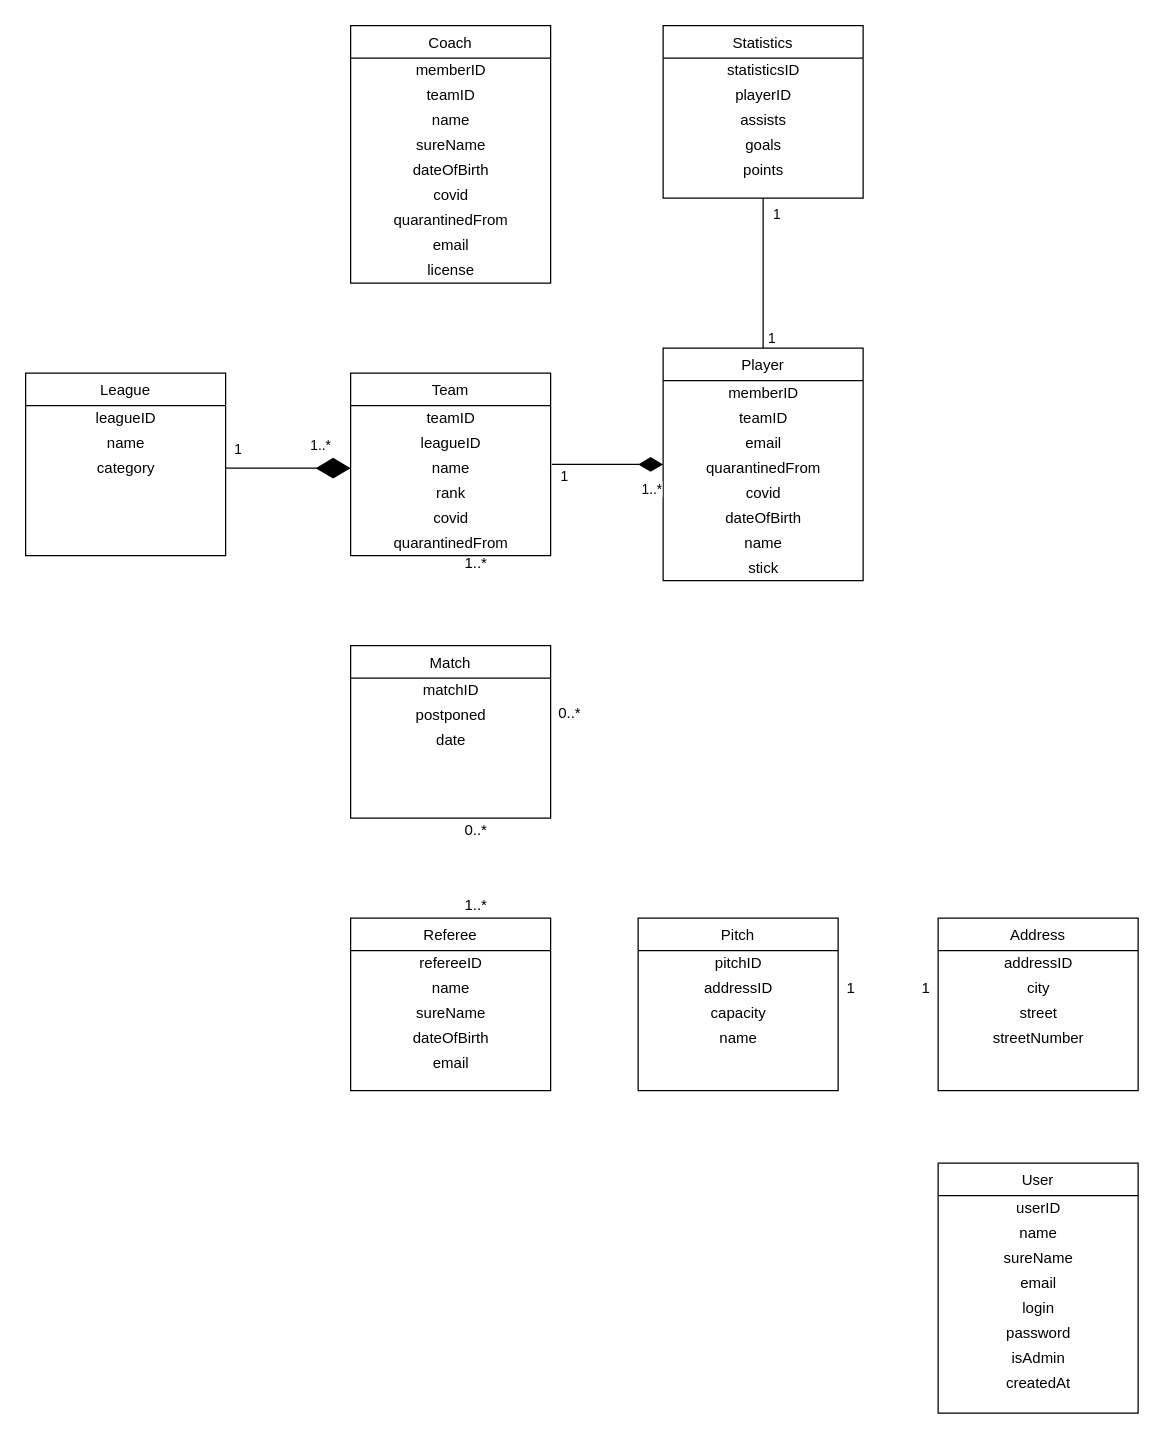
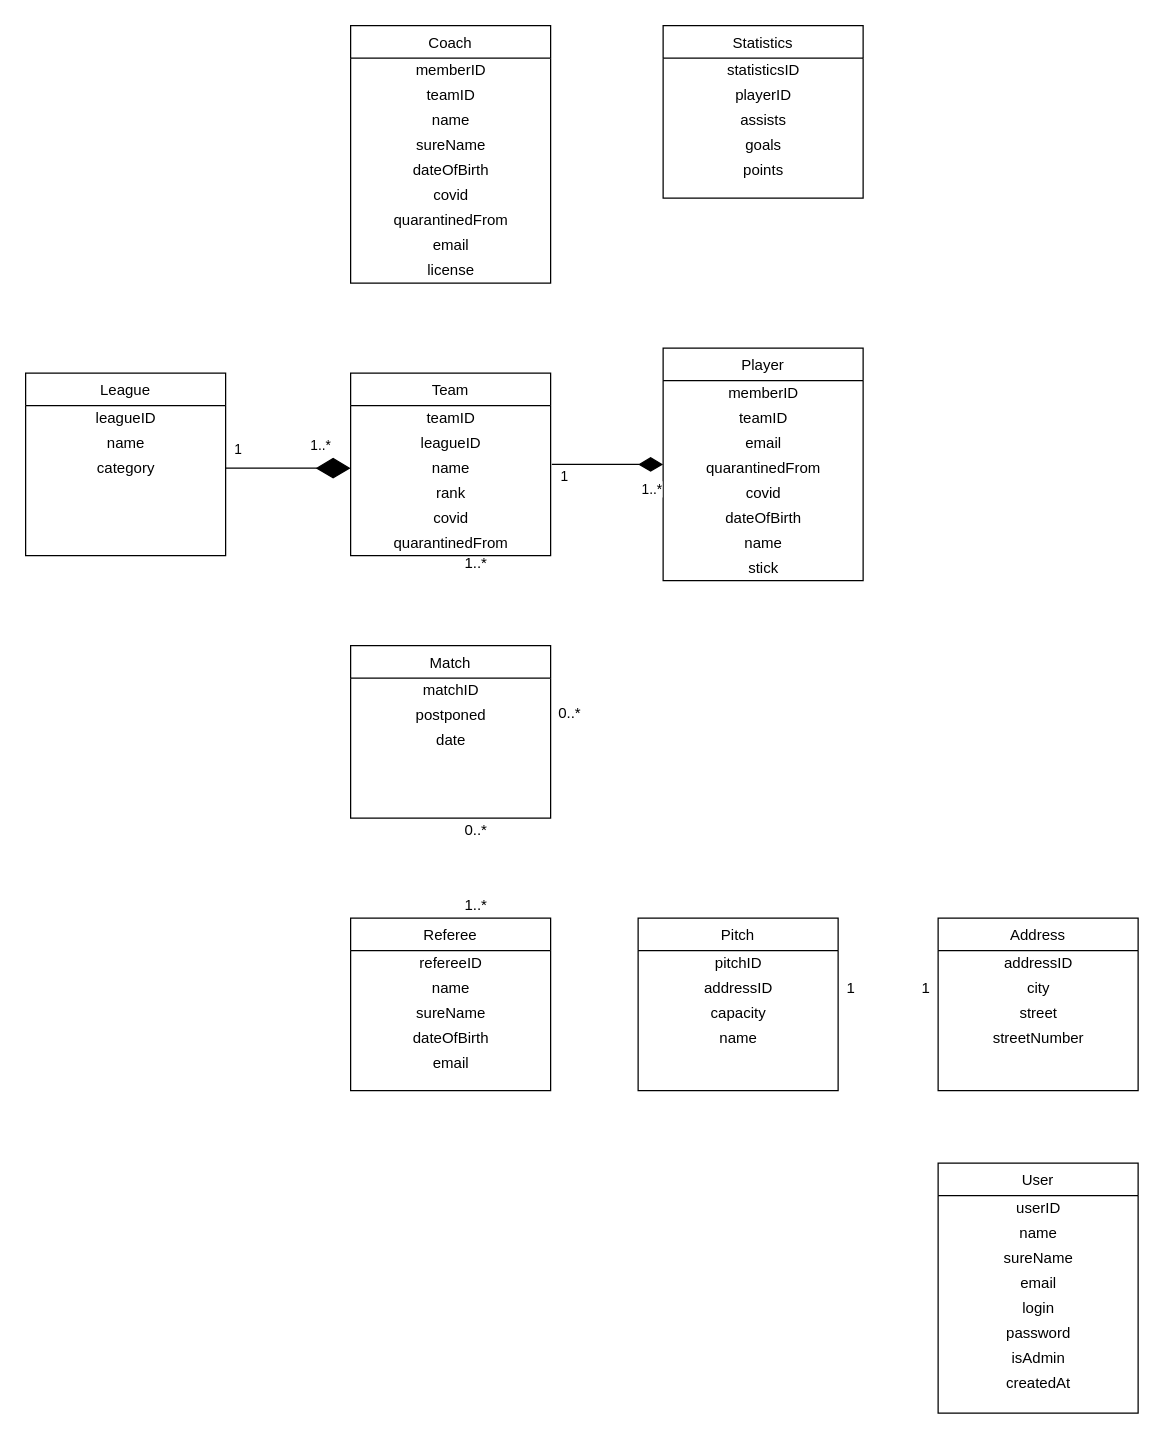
  <mxCell id="0" />
  <mxCell id="1" parent="0" />
  <mxCell id="2" value="Coach" style="swimlane;fontStyle=0;align=center;verticalAlign=top;childLayout=stackLayout;horizontal=1;startSize=26;horizontalStack=0;resizeParent=1;resizeLast=0;collapsible=1;marginBottom=0;rounded=0;shadow=0;strokeWidth=1;" vertex="1" parent="1"><mxGeometry x="280" y="20" width="160" height="206" as="geometry"><mxRectangle x="230" y="140" width="160" height="26" as="alternateBounds" /></mxGeometry></mxCell>
  <mxCell id="3" value="memberID" style="text;html=1;align=center;verticalAlign=middle;resizable=0;points=[];autosize=1;" vertex="1" parent="2"><mxGeometry y="26" width="160" height="20" as="geometry" /></mxCell>
  <mxCell id="4" value="teamID" style="text;html=1;align=center;verticalAlign=middle;resizable=0;points=[];autosize=1;" vertex="1" parent="2"><mxGeometry y="46" width="160" height="20" as="geometry" /></mxCell>
  <mxCell id="5" value="name" style="text;html=1;align=center;verticalAlign=middle;resizable=0;points=[];autosize=1;" vertex="1" parent="2"><mxGeometry y="66" width="160" height="20" as="geometry" /></mxCell>
  <mxCell id="6" value="sureName" style="text;html=1;align=center;verticalAlign=middle;resizable=0;points=[];autosize=1;" vertex="1" parent="2"><mxGeometry y="86" width="160" height="20" as="geometry" /></mxCell>
  <mxCell id="7" value="dateOfBirth" style="text;html=1;align=center;verticalAlign=middle;resizable=0;points=[];autosize=1;" vertex="1" parent="2"><mxGeometry y="106" width="160" height="20" as="geometry" /></mxCell>
  <mxCell id="8" value="covid" style="text;html=1;align=center;verticalAlign=middle;resizable=0;points=[];autosize=1;" vertex="1" parent="2"><mxGeometry y="126" width="160" height="20" as="geometry" /></mxCell>
  <mxCell id="9" value="quarantinedFrom" style="text;html=1;align=center;verticalAlign=middle;resizable=0;points=[];autosize=1;" vertex="1" parent="2"><mxGeometry y="146" width="160" height="20" as="geometry" /></mxCell>
  <mxCell id="10" value="email" style="text;html=1;align=center;verticalAlign=middle;resizable=0;points=[];autosize=1;" vertex="1" parent="2"><mxGeometry y="166" width="160" height="20" as="geometry" /></mxCell>
  <mxCell id="11" value="license" style="text;html=1;align=center;verticalAlign=middle;resizable=0;points=[];autosize=1;" vertex="1" parent="2"><mxGeometry y="186" width="160" height="20" as="geometry" /></mxCell>
- <mxCell id="12" value="" style="edgeStyle=orthogonalEdgeStyle;orthogonalLoop=1;jettySize=auto;html=1;endArrow=none;endFill=0;startArrow=none;startFill=0;rounded=0;" edge="1" parent="1" source="15" target="24"><mxGeometry relative="1" as="geometry" /></mxCell>
- <mxCell id="13" value="1" style="edgeLabel;html=1;align=center;verticalAlign=middle;resizable=0;points=[];" vertex="1" connectable="0" parent="12"><mxGeometry x="-0.85" y="2" relative="1" as="geometry"><mxPoint x="8" as="offset" /></mxGeometry></mxCell>
- <mxCell id="14" value="1" style="edgeLabel;html=1;align=center;verticalAlign=middle;resizable=0;points=[];" vertex="1" connectable="0" parent="12"><mxGeometry x="0.883" relative="1" as="geometry"><mxPoint x="10" y="5" as="offset" /></mxGeometry></mxCell>
  <mxCell id="15" value="Player" style="swimlane;fontStyle=0;align=center;verticalAlign=top;childLayout=stackLayout;horizontal=1;startSize=26;horizontalStack=0;resizeParent=1;resizeLast=0;collapsible=1;marginBottom=0;rounded=0;shadow=0;strokeWidth=1;" vertex="1" parent="1"><mxGeometry x="530" y="278" width="160" height="186" as="geometry"><mxRectangle x="130" y="380" width="160" height="26" as="alternateBounds" /></mxGeometry></mxCell>
  <mxCell id="16" value="memberID" style="text;html=1;align=center;verticalAlign=middle;resizable=0;points=[];autosize=1;" vertex="1" parent="15"><mxGeometry y="26" width="160" height="20" as="geometry" /></mxCell>
  <mxCell id="17" value="teamID" style="text;html=1;align=center;verticalAlign=middle;resizable=0;points=[];autosize=1;" vertex="1" parent="15"><mxGeometry y="46" width="160" height="20" as="geometry" /></mxCell>
  <mxCell id="18" value="email" style="text;html=1;align=center;verticalAlign=middle;resizable=0;points=[];autosize=1;" vertex="1" parent="15"><mxGeometry y="66" width="160" height="20" as="geometry" /></mxCell>
  <mxCell id="19" value="quarantinedFrom" style="text;html=1;align=center;verticalAlign=middle;resizable=0;points=[];autosize=1;" vertex="1" parent="15"><mxGeometry y="86" width="160" height="20" as="geometry" /></mxCell>
  <mxCell id="20" value="covid" style="text;html=1;align=center;verticalAlign=middle;resizable=0;points=[];autosize=1;" vertex="1" parent="15"><mxGeometry y="106" width="160" height="20" as="geometry" /></mxCell>
  <mxCell id="21" value="dateOfBirth" style="text;html=1;align=center;verticalAlign=middle;resizable=0;points=[];autosize=1;" vertex="1" parent="15"><mxGeometry y="126" width="160" height="20" as="geometry" /></mxCell>
  <mxCell id="22" value="name" style="text;html=1;align=center;verticalAlign=middle;resizable=0;points=[];autosize=1;" vertex="1" parent="15"><mxGeometry y="146" width="160" height="20" as="geometry" /></mxCell>
  <mxCell id="23" value="stick" style="text;html=1;align=center;verticalAlign=middle;resizable=0;points=[];autosize=1;" vertex="1" parent="15"><mxGeometry y="166" width="160" height="20" as="geometry" /></mxCell>
  <mxCell id="24" value="Statistics" style="swimlane;fontStyle=0;align=center;verticalAlign=top;childLayout=stackLayout;horizontal=1;startSize=26;horizontalStack=0;resizeParent=1;resizeLast=0;collapsible=1;marginBottom=0;rounded=0;shadow=0;strokeWidth=1;" vertex="1" parent="1"><mxGeometry x="530" y="20" width="160" height="138" as="geometry"><mxRectangle x="130" y="380" width="160" height="26" as="alternateBounds" /></mxGeometry></mxCell>
  <mxCell id="25" value="statisticsID" style="text;html=1;align=center;verticalAlign=middle;resizable=0;points=[];autosize=1;" vertex="1" parent="24"><mxGeometry y="26" width="160" height="20" as="geometry" /></mxCell>
  <mxCell id="26" value="playerID" style="text;html=1;align=center;verticalAlign=middle;resizable=0;points=[];autosize=1;" vertex="1" parent="24"><mxGeometry y="46" width="160" height="20" as="geometry" /></mxCell>
  <mxCell id="27" value="assists" style="text;html=1;align=center;verticalAlign=middle;resizable=0;points=[];autosize=1;" vertex="1" parent="24"><mxGeometry y="66" width="160" height="20" as="geometry" /></mxCell>
  <mxCell id="28" value="goals" style="text;html=1;align=center;verticalAlign=middle;resizable=0;points=[];autosize=1;" vertex="1" parent="24"><mxGeometry y="86" width="160" height="20" as="geometry" /></mxCell>
  <mxCell id="29" value="points" style="text;html=1;align=center;verticalAlign=middle;resizable=0;points=[];autosize=1;" vertex="1" parent="24"><mxGeometry y="106" width="160" height="20" as="geometry" /></mxCell>
  <mxCell id="30" value="Team" style="swimlane;fontStyle=0;align=center;verticalAlign=top;childLayout=stackLayout;horizontal=1;startSize=26;horizontalStack=0;resizeParent=1;resizeLast=0;collapsible=1;marginBottom=0;rounded=0;shadow=0;strokeWidth=1;" vertex="1" parent="1"><mxGeometry x="280" y="298" width="160" height="146" as="geometry"><mxRectangle x="230" y="140" width="160" height="26" as="alternateBounds" /></mxGeometry></mxCell>
  <mxCell id="31" value="teamID" style="text;html=1;align=center;verticalAlign=middle;resizable=0;points=[];autosize=1;" vertex="1" parent="30"><mxGeometry y="26" width="160" height="20" as="geometry" /></mxCell>
  <mxCell id="32" value="leagueID" style="text;html=1;align=center;verticalAlign=middle;resizable=0;points=[];autosize=1;" vertex="1" parent="30"><mxGeometry y="46" width="160" height="20" as="geometry" /></mxCell>
  <mxCell id="33" value="name" style="text;html=1;align=center;verticalAlign=middle;resizable=0;points=[];autosize=1;" vertex="1" parent="30"><mxGeometry y="66" width="160" height="20" as="geometry" /></mxCell>
  <mxCell id="34" value="rank" style="text;html=1;align=center;verticalAlign=middle;resizable=0;points=[];autosize=1;" vertex="1" parent="30"><mxGeometry y="86" width="160" height="20" as="geometry" /></mxCell>
  <mxCell id="35" value="covid" style="text;html=1;align=center;verticalAlign=middle;resizable=0;points=[];autosize=1;" vertex="1" parent="30"><mxGeometry y="106" width="160" height="20" as="geometry" /></mxCell>
  <mxCell id="36" value="quarantinedFrom" style="text;html=1;align=center;verticalAlign=middle;resizable=0;points=[];autosize=1;" vertex="1" parent="30"><mxGeometry y="126" width="160" height="20" as="geometry" /></mxCell>
  <mxCell id="37" value="Match" style="swimlane;fontStyle=0;align=center;verticalAlign=top;childLayout=stackLayout;horizontal=1;startSize=26;horizontalStack=0;resizeParent=1;resizeLast=0;collapsible=1;marginBottom=0;rounded=0;shadow=0;strokeWidth=1;" vertex="1" parent="1"><mxGeometry x="280" y="516" width="160" height="138" as="geometry"><mxRectangle x="230" y="140" width="160" height="26" as="alternateBounds" /></mxGeometry></mxCell>
  <mxCell id="38" value="matchID" style="text;html=1;align=center;verticalAlign=middle;resizable=0;points=[];autosize=1;" vertex="1" parent="37"><mxGeometry y="26" width="160" height="20" as="geometry" /></mxCell>
  <mxCell id="39" value="postponed" style="text;html=1;align=center;verticalAlign=middle;resizable=0;points=[];autosize=1;" vertex="1" parent="37"><mxGeometry y="46" width="160" height="20" as="geometry" /></mxCell>
  <mxCell id="40" value="date" style="text;html=1;align=center;verticalAlign=middle;resizable=0;points=[];autosize=1;" vertex="1" parent="37"><mxGeometry y="66" width="160" height="20" as="geometry" /></mxCell>
  <mxCell id="41" value="Pitch" style="swimlane;fontStyle=0;align=center;verticalAlign=top;childLayout=stackLayout;horizontal=1;startSize=26;horizontalStack=0;resizeParent=1;resizeLast=0;collapsible=1;marginBottom=0;rounded=0;shadow=0;strokeWidth=1;" vertex="1" parent="1"><mxGeometry x="510" y="734" width="160" height="138" as="geometry"><mxRectangle x="230" y="140" width="160" height="26" as="alternateBounds" /></mxGeometry></mxCell>
  <mxCell id="42" value="pitchID" style="text;html=1;align=center;verticalAlign=middle;resizable=0;points=[];autosize=1;" vertex="1" parent="41"><mxGeometry y="26" width="160" height="20" as="geometry" /></mxCell>
  <mxCell id="43" value="addressID" style="text;html=1;align=center;verticalAlign=middle;resizable=0;points=[];autosize=1;" vertex="1" parent="41"><mxGeometry y="46" width="160" height="20" as="geometry" /></mxCell>
  <mxCell id="44" value="capacity" style="text;html=1;align=center;verticalAlign=middle;resizable=0;points=[];autosize=1;" vertex="1" parent="41"><mxGeometry y="66" width="160" height="20" as="geometry" /></mxCell>
  <mxCell id="45" value="name" style="text;html=1;align=center;verticalAlign=middle;resizable=0;points=[];autosize=1;" vertex="1" parent="41"><mxGeometry y="86" width="160" height="20" as="geometry" /></mxCell>
  <mxCell id="46" value="Referee" style="swimlane;fontStyle=0;align=center;verticalAlign=top;childLayout=stackLayout;horizontal=1;startSize=26;horizontalStack=0;resizeParent=1;resizeLast=0;collapsible=1;marginBottom=0;rounded=0;shadow=0;strokeWidth=1;" vertex="1" parent="1"><mxGeometry x="280" y="734" width="160" height="138" as="geometry"><mxRectangle x="230" y="140" width="160" height="26" as="alternateBounds" /></mxGeometry></mxCell>
  <mxCell id="47" value="refereeID" style="text;html=1;align=center;verticalAlign=middle;resizable=0;points=[];autosize=1;" vertex="1" parent="46"><mxGeometry y="26" width="160" height="20" as="geometry" /></mxCell>
  <mxCell id="48" value="name" style="text;html=1;align=center;verticalAlign=middle;resizable=0;points=[];autosize=1;" vertex="1" parent="46"><mxGeometry y="46" width="160" height="20" as="geometry" /></mxCell>
  <mxCell id="49" value="sureName" style="text;html=1;align=center;verticalAlign=middle;resizable=0;points=[];autosize=1;" vertex="1" parent="46"><mxGeometry y="66" width="160" height="20" as="geometry" /></mxCell>
  <mxCell id="50" value="dateOfBirth" style="text;html=1;align=center;verticalAlign=middle;resizable=0;points=[];autosize=1;" vertex="1" parent="46"><mxGeometry y="86" width="160" height="20" as="geometry" /></mxCell>
  <mxCell id="51" value="email" style="text;html=1;align=center;verticalAlign=middle;resizable=0;points=[];autosize=1;" vertex="1" parent="46"><mxGeometry y="106" width="160" height="20" as="geometry" /></mxCell>
  <mxCell id="52" value="Address" style="swimlane;fontStyle=0;align=center;verticalAlign=top;childLayout=stackLayout;horizontal=1;startSize=26;horizontalStack=0;resizeParent=1;resizeLast=0;collapsible=1;marginBottom=0;rounded=0;shadow=0;strokeWidth=1;" vertex="1" parent="1"><mxGeometry x="750" y="734" width="160" height="138" as="geometry"><mxRectangle x="230" y="140" width="160" height="26" as="alternateBounds" /></mxGeometry></mxCell>
  <mxCell id="53" value="addressID" style="text;html=1;align=center;verticalAlign=middle;resizable=0;points=[];autosize=1;" vertex="1" parent="52"><mxGeometry y="26" width="160" height="20" as="geometry" /></mxCell>
  <mxCell id="54" value="city" style="text;html=1;align=center;verticalAlign=middle;resizable=0;points=[];autosize=1;" vertex="1" parent="52"><mxGeometry y="46" width="160" height="20" as="geometry" /></mxCell>
  <mxCell id="55" value="street" style="text;html=1;align=center;verticalAlign=middle;resizable=0;points=[];autosize=1;" vertex="1" parent="52"><mxGeometry y="66" width="160" height="20" as="geometry" /></mxCell>
  <mxCell id="56" value="streetNumber" style="text;html=1;align=center;verticalAlign=middle;resizable=0;points=[];autosize=1;" vertex="1" parent="52"><mxGeometry y="86" width="160" height="20" as="geometry" /></mxCell>
  <mxCell id="57" value="User" style="swimlane;fontStyle=0;align=center;verticalAlign=top;childLayout=stackLayout;horizontal=1;startSize=26;horizontalStack=0;resizeParent=1;resizeLast=0;collapsible=1;marginBottom=0;rounded=0;shadow=0;strokeWidth=1;" vertex="1" parent="1"><mxGeometry x="750" y="930" width="160" height="200" as="geometry"><mxRectangle x="230" y="140" width="160" height="26" as="alternateBounds" /></mxGeometry></mxCell>
  <mxCell id="58" value="userID" style="text;html=1;align=center;verticalAlign=middle;resizable=0;points=[];autosize=1;" vertex="1" parent="57"><mxGeometry y="26" width="160" height="20" as="geometry" /></mxCell>
  <mxCell id="59" value="name" style="text;html=1;align=center;verticalAlign=middle;resizable=0;points=[];autosize=1;" vertex="1" parent="57"><mxGeometry y="46" width="160" height="20" as="geometry" /></mxCell>
  <mxCell id="60" value="sureName" style="text;html=1;align=center;verticalAlign=middle;resizable=0;points=[];autosize=1;" vertex="1" parent="57"><mxGeometry y="66" width="160" height="20" as="geometry" /></mxCell>
  <mxCell id="61" value="email" style="text;html=1;align=center;verticalAlign=middle;resizable=0;points=[];autosize=1;" vertex="1" parent="57"><mxGeometry y="86" width="160" height="20" as="geometry" /></mxCell>
  <mxCell id="62" value="login" style="text;html=1;align=center;verticalAlign=middle;resizable=0;points=[];autosize=1;" vertex="1" parent="57"><mxGeometry y="106" width="160" height="20" as="geometry" /></mxCell>
  <mxCell id="63" value="password" style="text;html=1;align=center;verticalAlign=middle;resizable=0;points=[];autosize=1;" vertex="1" parent="57"><mxGeometry y="126" width="160" height="20" as="geometry" /></mxCell>
  <mxCell id="64" value="isAdmin" style="text;html=1;align=center;verticalAlign=middle;resizable=0;points=[];autosize=1;" vertex="1" parent="57"><mxGeometry y="146" width="160" height="20" as="geometry" /></mxCell>
  <mxCell id="65" value="createdAt" style="text;html=1;align=center;verticalAlign=middle;resizable=0;points=[];autosize=1;" vertex="1" parent="57"><mxGeometry y="166" width="160" height="20" as="geometry" /></mxCell>
  <mxCell id="66" value="1..*" style="text;html=1;align=center;verticalAlign=middle;resizable=0;points=[];autosize=1;" vertex="1" parent="1"><mxGeometry x="365" y="440" width="30" height="20" as="geometry" /></mxCell>
  <mxCell id="67" value="0..*" style="text;html=1;align=center;verticalAlign=middle;resizable=0;points=[];autosize=1;" vertex="1" parent="1"><mxGeometry x="440" y="560" width="30" height="20" as="geometry" /></mxCell>
  <mxCell id="68" value="0..*" style="text;html=1;align=center;verticalAlign=middle;resizable=0;points=[];autosize=1;" vertex="1" parent="1"><mxGeometry x="365" y="654" width="30" height="20" as="geometry" /></mxCell>
  <mxCell id="69" value="1..*" style="text;html=1;align=center;verticalAlign=middle;resizable=0;points=[];autosize=1;" vertex="1" parent="1"><mxGeometry x="365" y="714" width="30" height="20" as="geometry" /></mxCell>
  <mxCell id="70" value="1" style="text;html=1;align=center;verticalAlign=middle;resizable=0;points=[];autosize=1;" vertex="1" parent="1"><mxGeometry x="670" y="780" width="20" height="20" as="geometry" /></mxCell>
  <mxCell id="71" value="1" style="text;html=1;align=center;verticalAlign=middle;resizable=0;points=[];autosize=1;" vertex="1" parent="1"><mxGeometry x="730" y="780" width="20" height="20" as="geometry" /></mxCell>
  <mxCell id="72" value="League" style="swimlane;fontStyle=0;align=center;verticalAlign=top;childLayout=stackLayout;horizontal=1;startSize=26;horizontalStack=0;resizeParent=1;resizeLast=0;collapsible=1;marginBottom=0;rounded=0;shadow=0;strokeWidth=1;" vertex="1" parent="1"><mxGeometry x="20" y="298" width="160" height="146" as="geometry"><mxRectangle x="230" y="140" width="160" height="26" as="alternateBounds" /></mxGeometry></mxCell>
  <mxCell id="73" value="leagueID" style="text;html=1;align=center;verticalAlign=middle;resizable=0;points=[];autosize=1;" vertex="1" parent="72"><mxGeometry y="26" width="160" height="20" as="geometry" /></mxCell>
  <mxCell id="74" value="name" style="text;html=1;align=center;verticalAlign=middle;resizable=0;points=[];autosize=1;" vertex="1" parent="72"><mxGeometry y="46" width="160" height="20" as="geometry" /></mxCell>
  <mxCell id="75" value="category" style="text;html=1;align=center;verticalAlign=middle;resizable=0;points=[];autosize=1;" vertex="1" parent="72"><mxGeometry y="66" width="160" height="20" as="geometry" /></mxCell>
  <mxCell id="76" style="edgeStyle=orthogonalEdgeStyle;rounded=0;orthogonalLoop=1;jettySize=auto;html=1;entryX=0;entryY=0.5;entryDx=0;entryDy=0;entryPerimeter=0;endArrow=diamondThin;endFill=1;endSize=25;" edge="1" parent="1" source="75" target="33"><mxGeometry relative="1" as="geometry"><mxPoint x="240" y="374" as="targetPoint" /></mxGeometry></mxCell>
  <mxCell id="77" value="1..*" style="edgeLabel;html=1;align=center;verticalAlign=middle;resizable=0;points=[];" vertex="1" connectable="0" parent="1"><mxGeometry x="390" y="250" as="geometry"><mxPoint x="-135" y="105" as="offset" /></mxGeometry></mxCell>
  <mxCell id="78" value="1" style="edgeLabel;html=1;align=center;verticalAlign=middle;resizable=0;points=[];" vertex="1" connectable="0" parent="1"><mxGeometry x="380" y="302" as="geometry"><mxPoint x="-191" y="56" as="offset" /></mxGeometry></mxCell>
  <mxCell id="79" value="" style="edgeStyle=orthogonalEdgeStyle;orthogonalLoop=1;jettySize=auto;html=1;endArrow=none;endFill=0;startArrow=diamondThin;startFill=1;startSize=17;rounded=0;entryX=1.006;entryY=0.35;entryDx=0;entryDy=0;entryPerimeter=0;exitX=0;exitY=0.5;exitDx=0;exitDy=0;" edge="1" parent="1" source="15" target="33"><mxGeometry relative="1" as="geometry"><mxPoint x="470" y="302" as="sourcePoint" /><mxPoint x="470" y="374" as="targetPoint" /></mxGeometry></mxCell>
  <mxCell id="80" value="1" style="edgeLabel;html=1;align=center;verticalAlign=middle;resizable=0;points=[];" vertex="1" connectable="0" parent="79"><mxGeometry x="0.824" y="-1" relative="1" as="geometry"><mxPoint x="1" y="10" as="offset" /></mxGeometry></mxCell>
  <mxCell id="81" value="1..*" style="edgeLabel;html=1;align=center;verticalAlign=middle;resizable=0;points=[];" vertex="1" connectable="0" parent="79"><mxGeometry x="-0.779" y="-1" relative="1" as="geometry"><mxPoint y="20" as="offset" /></mxGeometry></mxCell>
